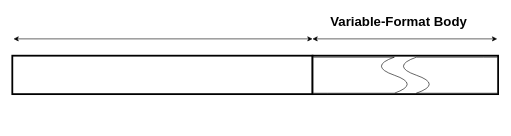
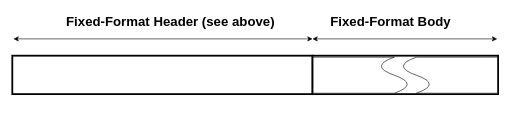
  <mxCell id="0" />
  <mxCell id="1" parent="0" />
  <mxCell id="2" value="" style="rounded=0;whiteSpace=wrap;html=1;strokeWidth=3;shadow=0;rotation=0;" vertex="1" parent="1"><mxGeometry x="20" y="92" width="500" height="64" as="geometry" /></mxCell>
  <mxCell id="3" value="" style="shape=document;whiteSpace=wrap;html=1;boundedLbl=1;rotation=90;" vertex="1" parent="1"><mxGeometry x="757.5" y="85.5" width="60" height="77" as="geometry" /></mxCell>
+ <mxCell id="4" value="&lt;b&gt;&lt;font style=&quot;font-size: 22px&quot;&gt;Fixed-Format Header (see above)&lt;/font&gt;&lt;/b&gt;" style="text;html=1;resizable=0;points=[];autosize=1;align=left;verticalAlign=top;spacingTop=-4;" vertex="1" parent="1"><mxGeometry x="108" y="20" width="360" height="20" as="geometry" /></mxCell>
  <mxCell id="5" value="" style="endArrow=classic;startArrow=classic;html=1;" edge="1" parent="1"><mxGeometry width="50" height="50" relative="1" as="geometry"><mxPoint x="22" y="64" as="sourcePoint" /><mxPoint x="520" y="64" as="targetPoint" /></mxGeometry></mxCell>
  <mxCell id="6" value="" style="rounded=0;whiteSpace=wrap;html=1;strokeWidth=3;shadow=0;rotation=0;" vertex="1" parent="1"><mxGeometry x="520" y="92" width="309" height="64" as="geometry" /></mxCell>
  <mxCell id="7" value="" style="shape=document;whiteSpace=wrap;html=1;boundedLbl=1;rotation=-90;" vertex="1" parent="1"><mxGeometry x="570.5" y="45" width="60" height="159" as="geometry" /></mxCell>
  <mxCell id="8" value="" style="shape=document;whiteSpace=wrap;html=1;boundedLbl=1;rotation=90;" vertex="1" parent="1"><mxGeometry x="718.5" y="45" width="60" height="159" as="geometry" /></mxCell>
  <mxCell id="9" value="" style="endArrow=classic;startArrow=classic;html=1;" edge="1" parent="1"><mxGeometry width="50" height="50" relative="1" as="geometry"><mxPoint x="519.853" y="64" as="sourcePoint" /><mxPoint x="827.5" y="64" as="targetPoint" /></mxGeometry></mxCell>
- <mxCell id="10" value="&lt;b&gt;&lt;font style=&quot;font-size: 22px&quot;&gt;Variable-Format Body&lt;br&gt;&lt;/font&gt;&lt;/b&gt;" style="text;html=1;resizable=0;points=[];autosize=1;align=left;verticalAlign=top;spacingTop=-4;" vertex="1" parent="1"><mxGeometry x="547.5" y="20" width="240" height="20" as="geometry" /></mxCell>
+ <mxCell id="10" value="&lt;b&gt;&lt;font style=&quot;font-size: 22px&quot;&gt;Fixed-Format Body&lt;br&gt;&lt;/font&gt;&lt;/b&gt;" style="text;html=1;resizable=0;points=[];autosize=1;align=left;verticalAlign=top;spacingTop=-4;" vertex="1" parent="1"><mxGeometry x="547.5" y="20" width="240" height="20" as="geometry" /></mxCell>
